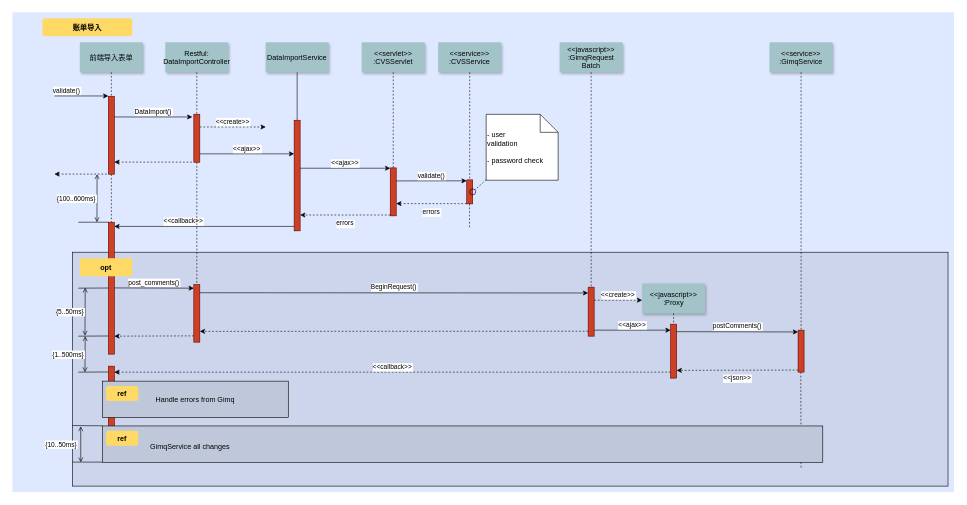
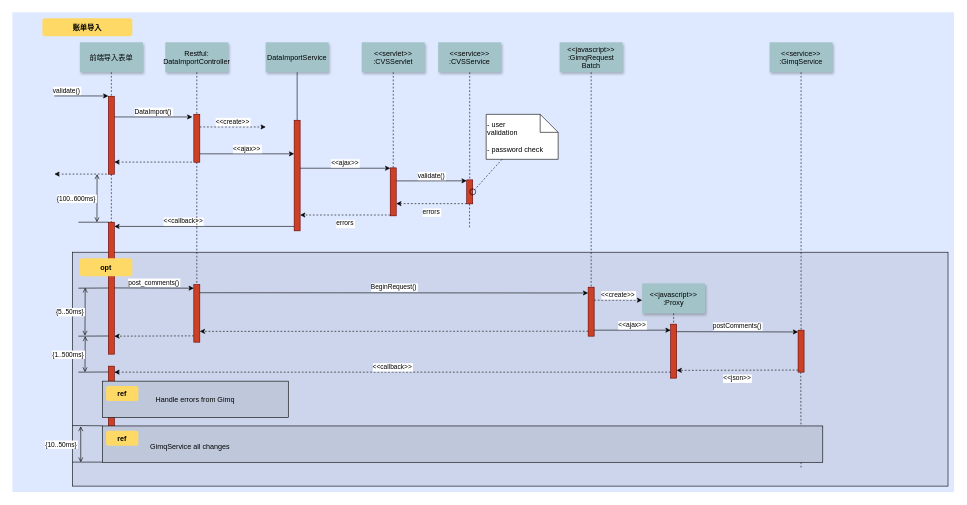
  <mxCell id="0" />
  <mxCell id="1" parent="0" />
  <mxCell id="2" value="" style="fillColor=#DEE8FF;strokeColor=none" vertex="1" parent="1"><mxGeometry x="20" y="20" width="1570" height="800" as="geometry" /></mxCell>
  <mxCell id="3" value="" style="fillColor=#CCD5EB" vertex="1" parent="1"><mxGeometry x="120" y="420" width="1460" height="390" as="geometry" /></mxCell>
  <mxCell id="4" value="" style="edgeStyle=elbowEdgeStyle;elbow=horizontal;endArrow=none;dashed=1;rounded=0;" edge="1" parent="1"><mxGeometry x="1565" y="527.894" width="100" height="100" as="geometry"><mxPoint x="1334.5" y="620" as="sourcePoint" /><mxPoint x="1334.5" y="780" as="targetPoint" /></mxGeometry></mxCell>
  <mxCell id="5" value="" style="fillColor=#CC4125;strokeColor=#660000" vertex="1" parent="1"><mxGeometry x="180" y="160" width="10" height="130" as="geometry" /></mxCell>
  <mxCell id="6" value="validate()" style="edgeStyle=none;verticalLabelPosition=top;verticalAlign=bottom;labelPosition=left;align=right;rounded=0;" edge="1" parent="1"><mxGeometry x="215" y="139.5" width="100" height="100" as="geometry"><mxPoint x="90" y="159.5" as="sourcePoint" /><mxPoint x="180" y="159.5" as="targetPoint" /></mxGeometry></mxCell>
  <mxCell id="7" value="前端导入表单" style="shadow=1;fillColor=#A2C4C9;strokeColor=none" vertex="1" parent="1"><mxGeometry x="132.5" y="70" width="105" height="50" as="geometry" /></mxCell>
  <mxCell id="8" value="" style="fillColor=#CC4125;strokeColor=#660000" vertex="1" parent="1"><mxGeometry x="322.5" y="190" width="10" height="80" as="geometry" /></mxCell>
  <mxCell id="9" value="Restful:&#10;DataImportController" style="shadow=1;fillColor=#A2C4C9;strokeColor=none" vertex="1" parent="1"><mxGeometry x="275" y="70" width="105" height="50" as="geometry" /></mxCell>
  <mxCell id="10" value="" style="edgeStyle=none;endArrow=none;dashed=1;rounded=0;" edge="1" parent="1" source="9" target="8"><mxGeometry x="377.335" y="255" width="100" height="100" as="geometry"><mxPoint x="327.259" y="120" as="sourcePoint" /><mxPoint x="327.576" y="175" as="targetPoint" /></mxGeometry></mxCell>
  <mxCell id="11" value="DataImport()" style="edgeStyle=none;verticalLabelPosition=top;verticalAlign=bottom;rounded=0;" edge="1" parent="1"><mxGeometry x="325" y="187" width="100" height="100" as="geometry"><mxPoint x="190" y="194.5" as="sourcePoint" /><mxPoint x="320" y="194.5" as="targetPoint" /></mxGeometry></mxCell>
  <mxCell id="12" value="" style="edgeStyle=none;verticalLabelPosition=top;verticalAlign=bottom;endArrow=none;startArrow=classic;dashed=1;rounded=0;" edge="1" parent="1"><mxGeometry x="325" y="262.259" width="100" height="100" as="geometry"><mxPoint x="190" y="269.759" as="sourcePoint" /><mxPoint x="320" y="269.759" as="targetPoint" /></mxGeometry></mxCell>
  <mxCell id="13" value="" style="edgeStyle=none;verticalLabelPosition=top;verticalAlign=bottom;labelPosition=left;align=right;endArrow=none;startArrow=classic;dashed=1;rounded=0;" edge="1" parent="1"><mxGeometry x="215" y="269.759" width="100" height="100" as="geometry"><mxPoint x="90" y="289.759" as="sourcePoint" /><mxPoint x="180" y="289.759" as="targetPoint" /></mxGeometry></mxCell>
  <mxCell id="14" value="&lt;&lt;create&gt;&gt;" style="edgeStyle=none;verticalLabelPosition=top;verticalAlign=bottom;dashed=1;rounded=0;" edge="1" parent="1"><mxGeometry x="490.455" y="203.916" width="100" height="100" as="geometry"><mxPoint x="332.5" y="211.206" as="sourcePoint" /><mxPoint x="442.5" y="211.206" as="targetPoint" /></mxGeometry></mxCell>
  <mxCell id="15" value="DataImportService" style="shadow=1;fillColor=#A2C4C9;strokeColor=none" vertex="1" parent="1"><mxGeometry x="442.284" y="70" width="105" height="50" as="geometry" /></mxCell>
  <mxCell id="16" value="" style="edgeStyle=none;endArrow=none;rounded=0;" edge="1" parent="1" source="15" target="17"><mxGeometry x="542.043" y="360" width="100" height="100" as="geometry"><mxPoint x="494.543" y="230" as="sourcePoint" /><mxPoint x="494.543" y="250" as="targetPoint" /></mxGeometry></mxCell>
  <mxCell id="17" value="" style="fillColor=#CC4125;strokeColor=#660000" vertex="1" parent="1"><mxGeometry x="489.78" y="200" width="10" height="184.39" as="geometry" /></mxCell>
  <mxCell id="18" value="&lt;&lt;ajax&gt;&gt;" style="edgeStyle=elbowEdgeStyle;elbow=vertical;verticalLabelPosition=top;verticalAlign=bottom;rounded=0;" edge="1" parent="1"><mxGeometry x="455" y="401" width="100" height="100" as="geometry"><mxPoint x="332.5" y="256" as="sourcePoint" /><mxPoint x="489.78" y="256" as="targetPoint" /></mxGeometry></mxCell>
  <mxCell id="19" value="" style="fillColor=#CC4125;strokeColor=#660000" vertex="1" parent="1"><mxGeometry x="650" y="279.394" width="10" height="80" as="geometry" /></mxCell>
  <mxCell id="20" value="&lt;&lt;servlet&gt;&gt;&#10;:CVSServlet" style="shadow=1;fillColor=#A2C4C9;strokeColor=none" vertex="1" parent="1"><mxGeometry x="602.5" y="70" width="105" height="50" as="geometry" /></mxCell>
  <mxCell id="21" value="" style="edgeStyle=none;endArrow=none;dashed=1;rounded=0;" edge="1" parent="1" source="20" target="19"><mxGeometry x="719.488" y="265" width="100" height="100" as="geometry"><mxPoint x="654.653" y="120" as="sourcePoint" /><mxPoint x="654.653" y="270" as="targetPoint" /></mxGeometry></mxCell>
  <mxCell id="22" value="&lt;&lt;service&gt;&gt;&#10;:CVSService" style="shadow=1;fillColor=#A2C4C9;strokeColor=none" vertex="1" parent="1"><mxGeometry x="730" y="70" width="105" height="50" as="geometry" /></mxCell>
  <mxCell id="23" value="" style="edgeStyle=none;endArrow=none;dashed=1;rounded=0;" edge="1" parent="1" source="22" target="24"><mxGeometry x="832.335" y="255" width="100" height="100" as="geometry"><mxPoint x="782.259" y="120" as="sourcePoint" /><mxPoint x="782.576" y="175" as="targetPoint" /></mxGeometry></mxCell>
  <mxCell id="24" value="" style="fillColor=#CC4125;strokeColor=#660000" vertex="1" parent="1"><mxGeometry x="777.5" y="299.394" width="10" height="40" as="geometry" /></mxCell>
  <mxCell id="25" value="&lt;&lt;ajax&gt;&gt;" style="edgeStyle=elbowEdgeStyle;elbow=vertical;verticalLabelPosition=top;verticalAlign=bottom;rounded=0;" edge="1" parent="1" source="17" target="19"><mxGeometry x="645" y="360" width="100" height="100" as="geometry"><mxPoint x="520" y="380" as="sourcePoint" /><mxPoint x="620" y="280" as="targetPoint" /><Array as="points"><mxPoint x="570" y="280" /></Array></mxGeometry></mxCell>
  <mxCell id="26" value="errors" style="edgeStyle=elbowEdgeStyle;elbow=vertical;dashed=1;verticalLabelPosition=bottom;verticalAlign=top;rounded=0;" edge="1" parent="1" source="19" target="17"><mxGeometry x="655" y="370" width="100" height="100" as="geometry"><mxPoint x="509.784" y="290" as="sourcePoint" /><mxPoint x="660" y="290" as="targetPoint" /><Array as="points"><mxPoint x="573" y="358" /></Array></mxGeometry></mxCell>
  <mxCell id="27" value="&lt;&lt;javascript&gt;&gt;&#10;:GimqRequest&#10;Batch" style="shadow=1;fillColor=#A2C4C9;strokeColor=none" vertex="1" parent="1"><mxGeometry x="932.5" y="70" width="105" height="50" as="geometry" /></mxCell>
  <mxCell id="28" value="" style="edgeStyle=elbowEdgeStyle;elbow=horizontal;endArrow=none;dashed=1;rounded=0;" edge="1" parent="1" source="7" target="5"><mxGeometry x="335" y="400" width="100" height="100" as="geometry"><mxPoint x="210" y="420" as="sourcePoint" /><mxPoint x="310" y="320" as="targetPoint" /></mxGeometry></mxCell>
  <mxCell id="29" value="validate()" style="edgeStyle=elbowEdgeStyle;elbow=vertical;verticalLabelPosition=top;verticalAlign=bottom;rounded=0;" edge="1" parent="1"><mxGeometry x="655" y="351.736" width="100" height="100" as="geometry"><mxPoint x="660" y="301.13" as="sourcePoint" /><mxPoint x="777.5" y="301.13" as="targetPoint" /><Array as="points" /></mxGeometry></mxCell>
  <mxCell id="30" value="errors" style="edgeStyle=elbowEdgeStyle;elbow=vertical;dashed=1;verticalLabelPosition=bottom;verticalAlign=top;rounded=0;" edge="1" parent="1"><mxGeometry x="665" y="399.653" width="100" height="100" as="geometry"><mxPoint x="777.5" y="339.047" as="sourcePoint" /><mxPoint x="660" y="339.047" as="targetPoint" /><Array as="points" /></mxGeometry></mxCell>
  <mxCell id="31" value="" style="edgeStyle=elbowEdgeStyle;elbow=horizontal;endArrow=none;dashed=1;rounded=0;" edge="1" parent="1"><mxGeometry x="1037.259" y="330" width="100" height="100" as="geometry"><mxPoint x="782.259" y="339.394" as="sourcePoint" /><mxPoint x="782.259" y="380" as="targetPoint" /><Array as="points"><mxPoint x="782.259" y="360" /></Array></mxGeometry></mxCell>
  <mxCell id="32" value="" style="ellipse;fillColor=none" vertex="1" parent="1"><mxGeometry x="782.5" y="314.394" width="10.0" height="10" as="geometry" /></mxCell>
- <mxCell id="33" value=" - user&#10; validation&#10;&#10; - password check" style="shape=note;align=left" vertex="1" parent="1"><mxGeometry x="809.973" y="190.174" width="120.027" height="109.826" as="geometry" /></mxCell>
+ <mxCell id="33" value=" - user&#10; validation&#10;&#10; - password check" style="shape=note;align=left" vertex="1" parent="1"><mxGeometry x="809.973" y="190.174" width="120.027" height="75" as="geometry" /></mxCell>
  <mxCell id="34" value="" style="edgeStyle=none;endArrow=none;dashed=1;rounded=0;" edge="1" parent="1" source="33" target="32"><mxGeometry x="1135" y="270" width="100" height="100" as="geometry"><mxPoint x="1010" y="290" as="sourcePoint" /><mxPoint x="1110" y="190" as="targetPoint" /></mxGeometry></mxCell>
  <mxCell id="35" value="" style="fillColor=#CC4125;strokeColor=#660000" vertex="1" parent="1"><mxGeometry x="180" y="370" width="10" height="220" as="geometry" /></mxCell>
  <mxCell id="36" value="             &lt;&lt;callback&gt;&gt;                                " style="edgeStyle=elbowEdgeStyle;elbow=vertical;dashed=0;verticalLabelPosition=top;verticalAlign=bottom;align=right;rounded=0;" edge="1" parent="1" source="17" target="35"><mxGeometry x="295" y="419.759" width="100" height="100" as="geometry"><mxPoint x="480" y="320" as="sourcePoint" /><mxPoint x="200" y="380" as="targetPoint" /><Array as="points" /></mxGeometry></mxCell>
  <mxCell id="37" value="" style="edgeStyle=none;dashed=1;endArrow=none;rounded=0;" edge="1" parent="1" source="5" target="35"><mxGeometry x="155" y="390" width="100" height="100" as="geometry"><mxPoint x="30" y="410" as="sourcePoint" /><mxPoint x="130" y="310" as="targetPoint" /></mxGeometry></mxCell>
  <mxCell id="38" value="" style="edgeStyle=elbowEdgeStyle;elbow=vertical;endArrow=none;rounded=0;" edge="1" parent="1" source="35"><mxGeometry x="165" y="400" width="100" height="100" as="geometry"><mxPoint x="40" y="420" as="sourcePoint" /><mxPoint x="130" y="370" as="targetPoint" /></mxGeometry></mxCell>
  <mxCell id="39" value="{100..600ms}" style="edgeStyle=elbowEdgeStyle;elbow=horizontal;startArrow=open;endArrow=open;labelPosition=left;align=right;rounded=0;" edge="1" parent="1"><mxGeometry x="166.206" y="380" width="100" height="100" as="geometry"><mxPoint x="161.206" y="290" as="sourcePoint" /><mxPoint x="161.206" y="370" as="targetPoint" /></mxGeometry></mxCell>
  <mxCell id="40" value="" style="fillColor=#CC4125;strokeColor=#660000" vertex="1" parent="1"><mxGeometry x="322.5" y="474.167" width="10" height="95.833" as="geometry" /></mxCell>
  <mxCell id="41" value="" style="fillColor=#CC4125;strokeColor=#660000" vertex="1" parent="1"><mxGeometry x="980" y="478.333" width="10" height="81.667" as="geometry" /></mxCell>
  <mxCell id="42" value="" style="edgeStyle=none;endArrow=none;dashed=1;rounded=0;" edge="1" parent="1" source="27" target="41"><mxGeometry x="1061.571" y="295" width="100" height="100" as="geometry"><mxPoint x="1011.736" y="160" as="sourcePoint" /><mxPoint x="1011.736" y="339.394" as="targetPoint" /></mxGeometry></mxCell>
  <mxCell id="43" value="post_comments()" style="edgeStyle=elbowEdgeStyle;elbow=vertical;verticalLabelPosition=top;verticalAlign=bottom;rounded=0;" edge="1" parent="1"><mxGeometry x="317.5" y="559.583" width="100" height="100" as="geometry"><mxPoint x="190" y="479.583" as="sourcePoint" /><mxPoint x="322.5" y="479.583" as="targetPoint" /><Array as="points" /></mxGeometry></mxCell>
  <mxCell id="44" value="" style="edgeStyle=none;endArrow=none;dashed=1;rounded=0;" edge="1" parent="1" source="8" target="40"><mxGeometry x="481.571" y="429.697" width="100" height="100" as="geometry"><mxPoint x="431.736" y="294.697" as="sourcePoint" /><mxPoint x="431.736" y="474.091" as="targetPoint" /></mxGeometry></mxCell>
  <mxCell id="45" value="BeginRequest()" style="edgeStyle=elbowEdgeStyle;elbow=vertical;verticalLabelPosition=top;verticalAlign=bottom;rounded=0;" edge="1" parent="1"><mxGeometry x="635" y="526.806" width="100" height="100" as="geometry"><mxPoint x="332.5" y="487.569" as="sourcePoint" /><mxPoint x="980" y="487.569" as="targetPoint" /><Array as="points" /></mxGeometry></mxCell>
  <mxCell id="46" value="" style="edgeStyle=elbowEdgeStyle;elbow=vertical;dashed=1;verticalLabelPosition=bottom;verticalAlign=top;rounded=0;" edge="1" parent="1"><mxGeometry x="635" y="639.078" width="100" height="100" as="geometry"><mxPoint x="980" y="551.736" as="sourcePoint" /><mxPoint x="332.5" y="551.736" as="targetPoint" /><Array as="points" /></mxGeometry></mxCell>
  <mxCell id="47" value="&lt;&lt;javascript&gt;&gt;&#10;:Proxy" style="shadow=1;fillColor=#A2C4C9;strokeColor=none" vertex="1" parent="1"><mxGeometry x="1070" y="472.083" width="105" height="50" as="geometry" /></mxCell>
  <mxCell id="48" value="" style="edgeStyle=none;endArrow=none;dashed=1;rounded=0;" edge="1" parent="1" source="47" target="49"><mxGeometry x="1309.071" y="470.087" width="100" height="100" as="geometry"><mxPoint x="1259.236" y="335.087" as="sourcePoint" /><mxPoint x="1330" y="455.087" as="targetPoint" /></mxGeometry></mxCell>
  <mxCell id="49" value="" style="fillColor=#CC4125;strokeColor=#660000" vertex="1" parent="1"><mxGeometry x="1117.5" y="540" width="10" height="90" as="geometry" /></mxCell>
  <mxCell id="50" value="" style="fillColor=#CC4125;strokeColor=#660000" vertex="1" parent="1"><mxGeometry x="1330" y="550" width="10" height="70" as="geometry" /></mxCell>
  <mxCell id="51" value="&lt;&lt;create&gt;&gt;" style="edgeStyle=elbowEdgeStyle;elbow=vertical;verticalLabelPosition=top;verticalAlign=bottom;dashed=1;rounded=0;" edge="1" parent="1" source="41" target="47"><mxGeometry x="1006.25" y="412.5" width="100" height="100" as="geometry"><mxPoint x="1011.25" y="361.894" as="sourcePoint" /><mxPoint x="1128.75" y="361.894" as="targetPoint" /><Array as="points" /></mxGeometry></mxCell>
  <mxCell id="52" value="&lt;&lt;ajax&gt;&gt;" style="edgeStyle=elbowEdgeStyle;elbow=vertical;verticalLabelPosition=top;verticalAlign=bottom;rounded=0;" edge="1" parent="1" source="41" target="49"><mxGeometry x="1170" y="449.5" width="100" height="100" as="geometry"><mxPoint x="1024.784" y="369.5" as="sourcePoint" /><mxPoint x="1175" y="369.5" as="targetPoint" /><Array as="points" /></mxGeometry></mxCell>
  <mxCell id="53" value="postComments()" style="edgeStyle=elbowEdgeStyle;elbow=vertical;verticalLabelPosition=top;verticalAlign=bottom;rounded=0;" edge="1" parent="1"><mxGeometry x="1330" y="399.5" width="100" height="100" as="geometry"><mxPoint x="1127.5" y="552.5" as="sourcePoint" /><mxPoint x="1330" y="552.5" as="targetPoint" /><Array as="points" /></mxGeometry></mxCell>
  <mxCell id="54" value="&lt;&lt;json&gt;&gt;" style="edgeStyle=elbowEdgeStyle;elbow=vertical;dashed=1;verticalLabelPosition=bottom;verticalAlign=top;rounded=0;" edge="1" parent="1"><mxGeometry x="1180" y="486" width="100" height="100" as="geometry"><mxPoint x="1330" y="616.5" as="sourcePoint" /><mxPoint x="1127.5" y="616.5" as="targetPoint" /><Array as="points" /></mxGeometry></mxCell>
  <mxCell id="55" value="&lt;&lt;service&gt;&gt;&#10;:GimqService" style="shadow=1;fillColor=#A2C4C9;strokeColor=none" vertex="1" parent="1"><mxGeometry x="1282.5" y="70" width="105" height="50" as="geometry" /></mxCell>
  <mxCell id="56" value="" style="edgeStyle=none;endArrow=none;dashed=1;rounded=0;" edge="1" parent="1" source="55" target="50"><mxGeometry x="1279.071" y="300" width="100" height="100" as="geometry"><mxPoint x="1202.5" y="125" as="sourcePoint" /><mxPoint x="1202.5" y="455" as="targetPoint" /></mxGeometry></mxCell>
  <mxCell id="57" value="" style="fillColor=#CC4125;strokeColor=#660000" vertex="1" parent="1"><mxGeometry x="180" y="610" width="10" height="130" as="geometry" /></mxCell>
  <mxCell id="58" value="" style="edgeStyle=elbowEdgeStyle;elbow=vertical;dashed=1;verticalLabelPosition=bottom;verticalAlign=top;rounded=0;" edge="1" parent="1"><mxGeometry x="612.5" y="754.342" width="100" height="100" as="geometry"><mxPoint x="322.5" y="559.5" as="sourcePoint" /><mxPoint x="190" y="559.5" as="targetPoint" /><Array as="points" /></mxGeometry></mxCell>
  <mxCell id="59" value="&lt;&lt;callback&gt;&gt;" style="edgeStyle=elbowEdgeStyle;elbow=vertical;dashed=1;verticalLabelPosition=bottom;verticalAlign=bottom;rounded=0;" edge="1" parent="1" source="49" target="57"><mxGeometry x="645" y="649.078" width="100" height="100" as="geometry"><mxPoint x="990" y="561.736" as="sourcePoint" /><mxPoint x="342.5" y="561.736" as="targetPoint" /><Array as="points" /></mxGeometry></mxCell>
  <mxCell id="60" value="账单导入" style="rounded=1;fontStyle=1;fillColor=#FFD966;strokeColor=none" vertex="1" parent="1"><mxGeometry x="70" y="30" width="150" height="30" as="geometry" /></mxCell>
  <mxCell id="61" value="opt" style="rounded=1;fontStyle=1;fillColor=#FFD966;strokeColor=none" vertex="1" parent="1"><mxGeometry x="132.5" y="430" width="87.5" height="30" as="geometry" /></mxCell>
  <mxCell id="62" value="Handle errors from Gimq" style="fillColor=#BFC8DB" vertex="1" parent="1"><mxGeometry x="170" y="635" width="310" height="60.556" as="geometry" /></mxCell>
  <mxCell id="63" value="ref" style="rounded=1;fontStyle=1;fillColor=#FFD966;strokeColor=none" vertex="1" parent="1"><mxGeometry x="176.25" y="642.894" width="53.75" height="25" as="geometry" /></mxCell>
  <mxCell id="64" value="" style="align=left;fillColor=#BFC8DB" vertex="1" parent="1"><mxGeometry x="170" y="709.722" width="1201.194" height="60.556" as="geometry" /></mxCell>
  <mxCell id="65" value="ref" style="rounded=1;fontStyle=1;fillColor=#FFD966;strokeColor=none" vertex="1" parent="1"><mxGeometry x="176.25" y="717.616" width="53.75" height="25" as="geometry" /></mxCell>
  <mxCell id="66" value="GimqService all changes" style="text;align=left" vertex="1" parent="1"><mxGeometry x="248.056" y="730.116" width="351.806" height="26" as="geometry" /></mxCell>
  <mxCell id="67" value="" style="edgeStyle=elbowEdgeStyle;elbow=vertical;endArrow=none;rounded=0;" edge="1" parent="1"><mxGeometry x="165" y="509.711" width="100" height="100" as="geometry"><mxPoint x="180" y="479.711" as="sourcePoint" /><mxPoint x="130" y="479.711" as="targetPoint" /></mxGeometry></mxCell>
  <mxCell id="68" value="" style="edgeStyle=elbowEdgeStyle;elbow=vertical;endArrow=none;rounded=0;" edge="1" parent="1"><mxGeometry x="165" y="589.711" width="100" height="100" as="geometry"><mxPoint x="180" y="559.711" as="sourcePoint" /><mxPoint x="130" y="559.711" as="targetPoint" /></mxGeometry></mxCell>
  <mxCell id="69" value="" style="edgeStyle=elbowEdgeStyle;elbow=vertical;endArrow=none;rounded=0;" edge="1" parent="1"><mxGeometry x="165" y="649.711" width="100" height="100" as="geometry"><mxPoint x="180" y="619.711" as="sourcePoint" /><mxPoint x="130" y="619.711" as="targetPoint" /></mxGeometry></mxCell>
  <mxCell id="70" value="" style="edgeStyle=elbowEdgeStyle;elbow=vertical;endArrow=none;rounded=0;" edge="1" parent="1"><mxGeometry x="155" y="739.433" width="100" height="100" as="geometry"><mxPoint x="170" y="709.433" as="sourcePoint" /><mxPoint x="120" y="709.433" as="targetPoint" /></mxGeometry></mxCell>
  <mxCell id="71" value="" style="edgeStyle=elbowEdgeStyle;elbow=vertical;endArrow=none;rounded=0;" edge="1" parent="1"><mxGeometry x="155.0" y="799.988" width="100" height="100" as="geometry"><mxPoint x="170" y="769.988" as="sourcePoint" /><mxPoint x="120" y="769.988" as="targetPoint" /></mxGeometry></mxCell>
  <mxCell id="72" value="{5..50ms}" style="edgeStyle=elbowEdgeStyle;elbow=horizontal;startArrow=open;endArrow=open;labelPosition=left;align=right;rounded=0;" edge="1" parent="1"><mxGeometry x="146.447" y="569.167" width="100" height="100" as="geometry"><mxPoint x="141.447" y="479.167" as="sourcePoint" /><mxPoint x="141.447" y="559.167" as="targetPoint" /></mxGeometry></mxCell>
  <mxCell id="73" value="{1..500ms}" style="edgeStyle=elbowEdgeStyle;elbow=horizontal;startArrow=open;endArrow=open;labelPosition=left;align=right;rounded=0;" edge="1" parent="1"><mxGeometry x="147.894" y="650" width="100" height="100" as="geometry"><mxPoint x="141.447" y="560" as="sourcePoint" /><mxPoint x="141.447" y="620" as="targetPoint" /></mxGeometry></mxCell>
  <mxCell id="74" value="{10..50ms}" style="edgeStyle=elbowEdgeStyle;elbow=horizontal;startArrow=open;endArrow=open;labelPosition=left;align=right;rounded=0;" edge="1" parent="1"><mxGeometry x="105" y="90" width="100" height="100" as="geometry"><mxPoint x="133.947" y="710.278" as="sourcePoint" /><mxPoint x="133.947" y="770.278" as="targetPoint" /><mxPoint x="-4.236" y="-0.278" as="offset" /></mxGeometry></mxCell>
